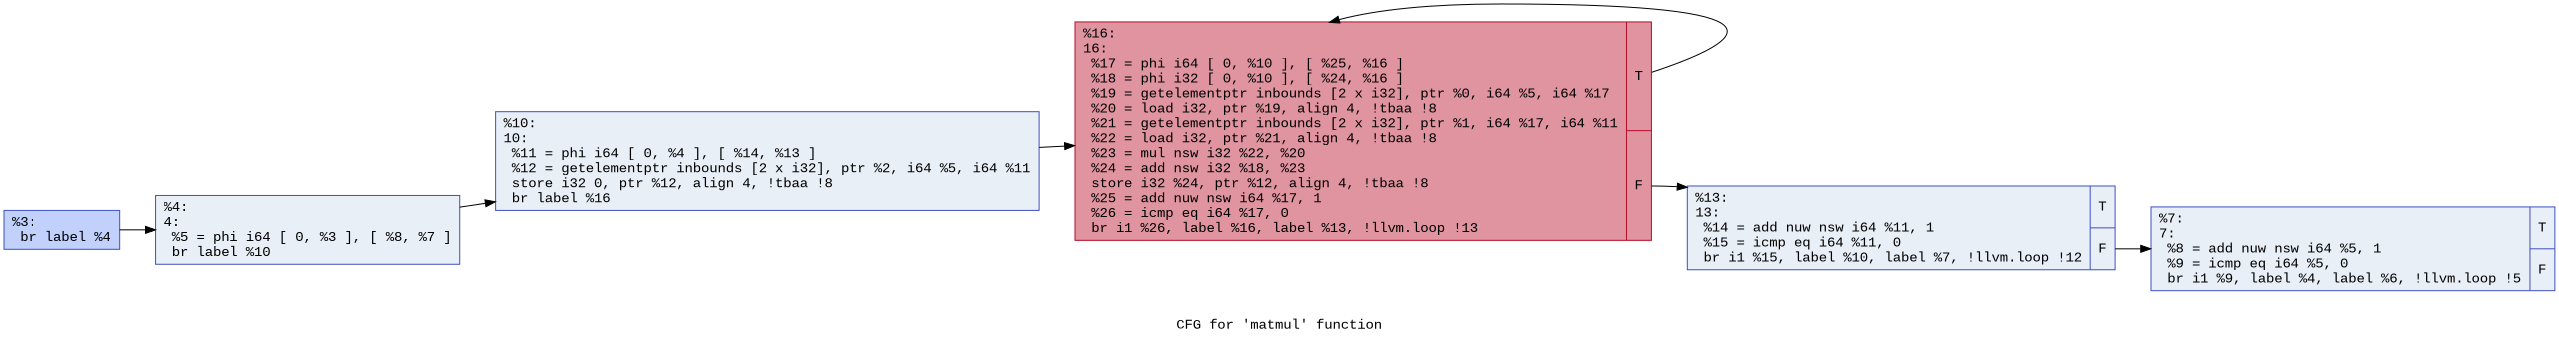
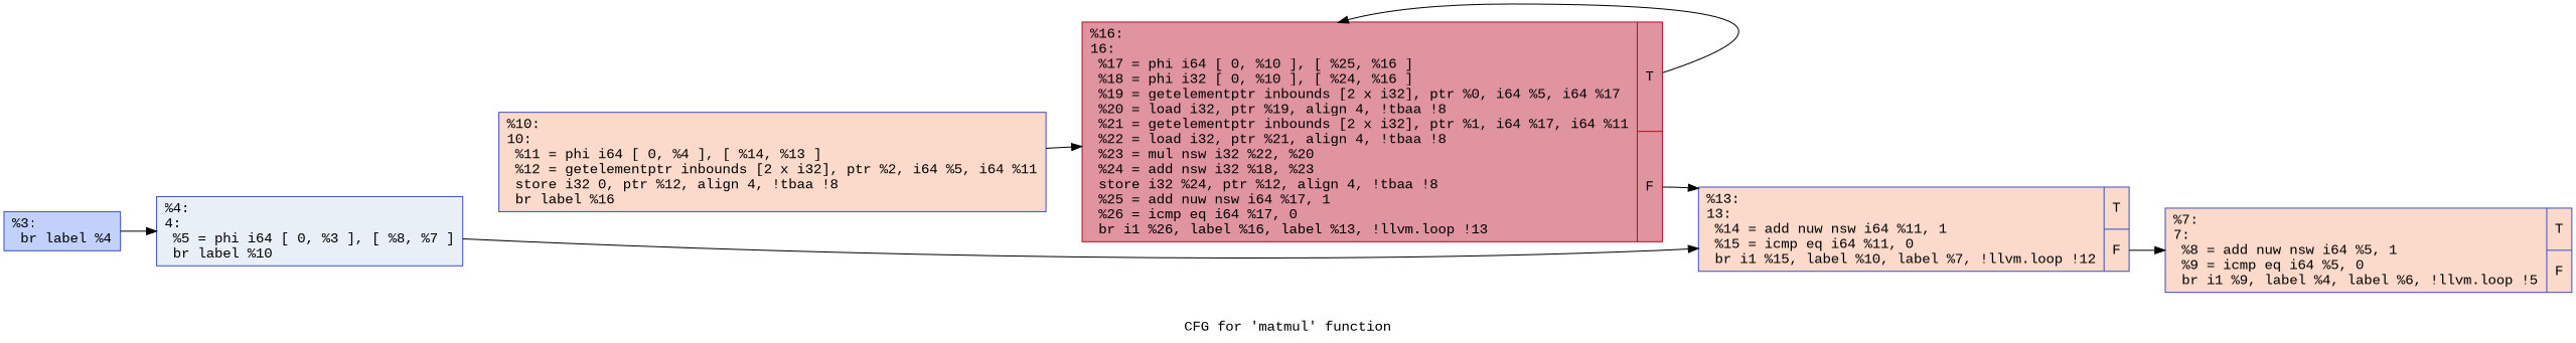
  digraph {
    fontname="Liberation Mono"
    label="CFG for 'matmul' function"
    rankdir=LR
    node [color="#3d50c3ff" fillcolor="#cedaeb70" fontname="Liberation Mono" shape=record style=filled]
    edge [fontname="Liberation Mono"]
    n1 [fillcolor="#7396f570" label="{%3:\l  br label %4\l}"]
    n2 [label="{%4:\l4:                                                \l  %5 = phi i64 [ 0, %3 ], [ %8, %7 ]\l  br label %10\l}"]
-   n3 [label="{%10:\l10:                                               \l  %11 = phi i64 [ 0, %4 ], [ %14, %13 ]\l  %12 = getelementptr inbounds [2 x i32], ptr %2, i64 %5, i64 %11\l  store i32 0, ptr %12, align 4, !tbaa !8\l  br label %16\l}"]
+   n3 [fillcolor="#f7a88970" label="{%10:\l10:                                               \l  %11 = phi i64 [ 0, %4 ], [ %14, %13 ]\l  %12 = getelementptr inbounds [2 x i32], ptr %2, i64 %5, i64 %11\l  store i32 0, ptr %12, align 4, !tbaa !8\l  br label %16\l}"]
    n4 [color="#b70d28ff" fillcolor="#b70d2870" label="{%16:\l16:                                               \l  %17 = phi i64 [ 0, %10 ], [ %25, %16 ]\l  %18 = phi i32 [ 0, %10 ], [ %24, %16 ]\l  %19 = getelementptr inbounds [2 x i32], ptr %0, i64 %5, i64 %17\l  %20 = load i32, ptr %19, align 4, !tbaa !8\l  %21 = getelementptr inbounds [2 x i32], ptr %1, i64 %17, i64 %11\l  %22 = load i32, ptr %21, align 4, !tbaa !8\l  %23 = mul nsw i32 %22, %20\l  %24 = add nsw i32 %18, %23\l  store i32 %24, ptr %12, align 4, !tbaa !8\l  %25 = add nuw nsw i64 %17, 1\l  %26 = icmp eq i64 %17, 0\l  br i1 %26, label %16, label %13, !llvm.loop !13\l|{<s0>T|<s1>F}}"]
-   n5 [label="{%13:\l13:                                               \l  %14 = add nuw nsw i64 %11, 1\l  %15 = icmp eq i64 %11, 0\l  br i1 %15, label %10, label %7, !llvm.loop !12\l|{<s0>T|<s1>F}}"]
-   n6 [label="{%7:\l7:                                                \l  %8 = add nuw nsw i64 %5, 1\l  %9 = icmp eq i64 %5, 0\l  br i1 %9, label %4, label %6, !llvm.loop !5\l|{<s0>T|<s1>F}}"]
+   n5 [fillcolor="#f7a88970" label="{%13:\l13:                                               \l  %14 = add nuw nsw i64 %11, 1\l  %15 = icmp eq i64 %11, 0\l  br i1 %15, label %10, label %7, !llvm.loop !12\l|{<s0>T|<s1>F}}"]
+   n6 [fillcolor="#f7a88970" label="{%7:\l7:                                                \l  %8 = add nuw nsw i64 %5, 1\l  %9 = icmp eq i64 %5, 0\l  br i1 %9, label %4, label %6, !llvm.loop !5\l|{<s0>T|<s1>F}}"]
    n1 -> n2
-   n2 -> n3
+   n2 -> n5
    n3 -> n4
    n4 -> n4 [tailport=s0]
    n4 -> n5 [tailport=s1]
    n5 -> n6 [tailport=s1]
  }
